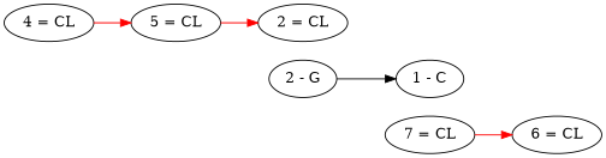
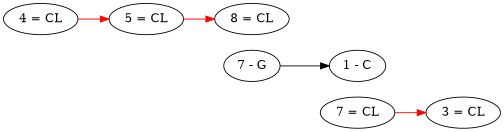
  digraph {
    rankdir=LR
    edge [color=red]
    n1 [label="7 = CL"]
    "1 - C"
-   "2 = CL"
-   "2 - G"
-   "3 = CL" [label="6 = CL"]
+   "2 = CL" [label="8 = CL"]
+   "2 - G" [label="7 - G"]
+   "3 = CL"
    "4 = CL"
    "5 = CL"
    subgraph sub_1 {
      rank=same
      n1
      "1 - C"
    }
    subgraph sub_2 {
      rank=same
      "2 = CL"
      "2 - G"
    }
    n1 -> "3 = CL"
    "2 - G" -> "1 - C" [color=""]
    "4 = CL" -> "5 = CL"
    "5 = CL" -> "2 = CL"
  }
